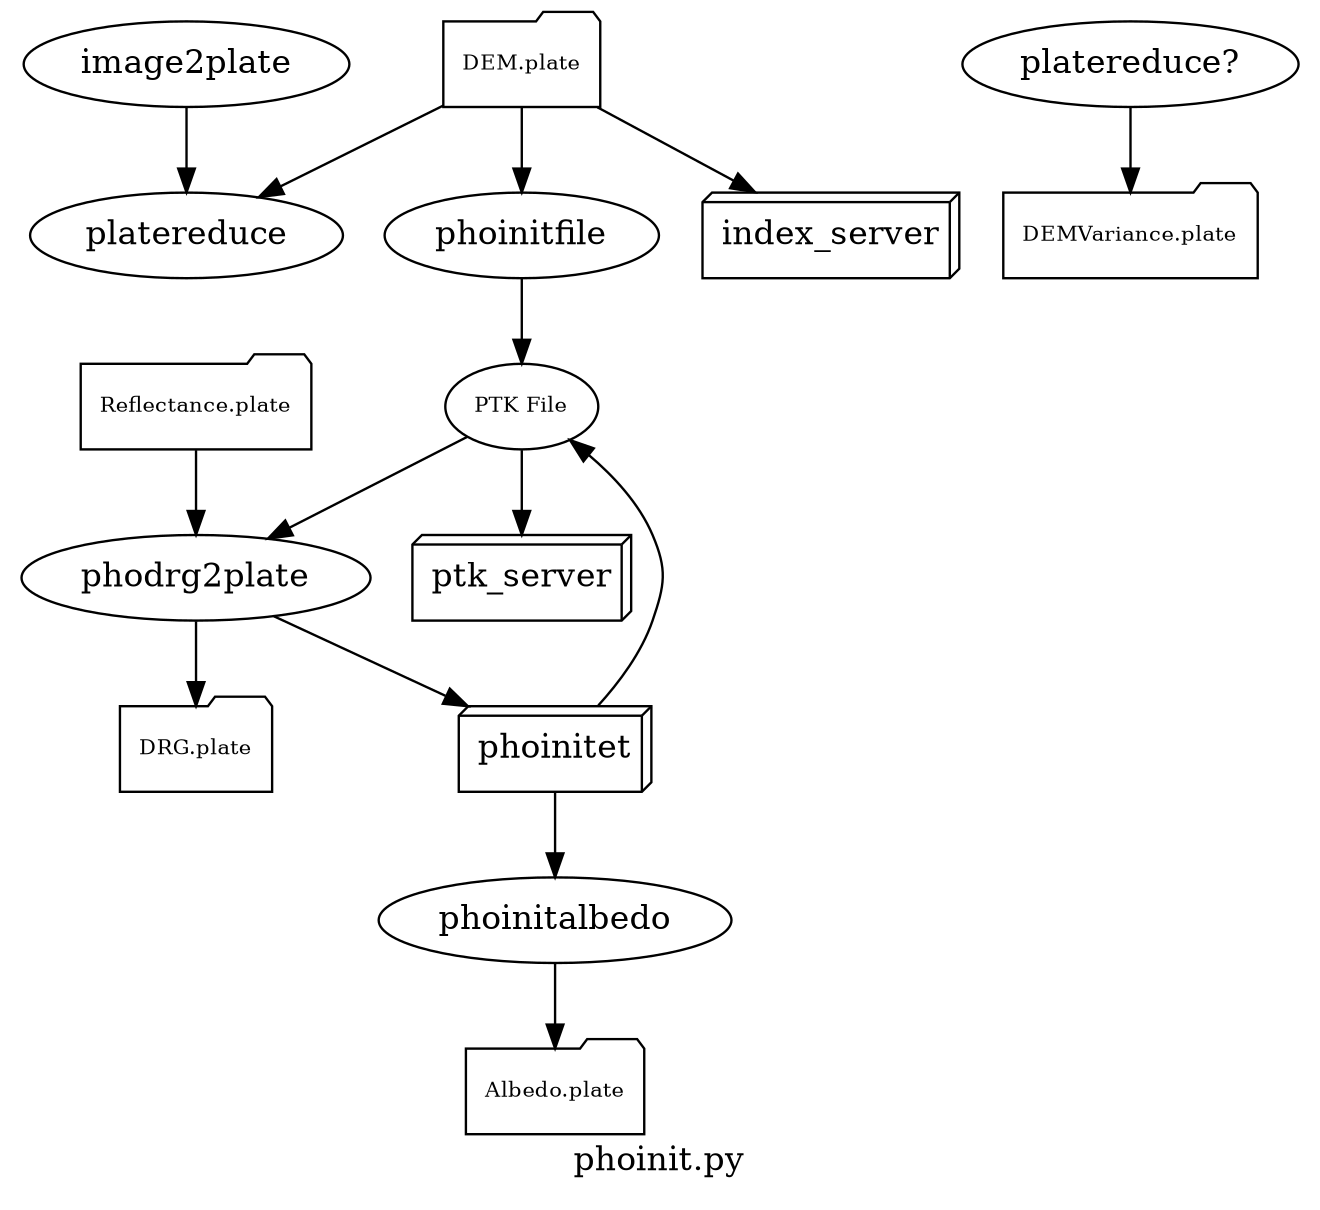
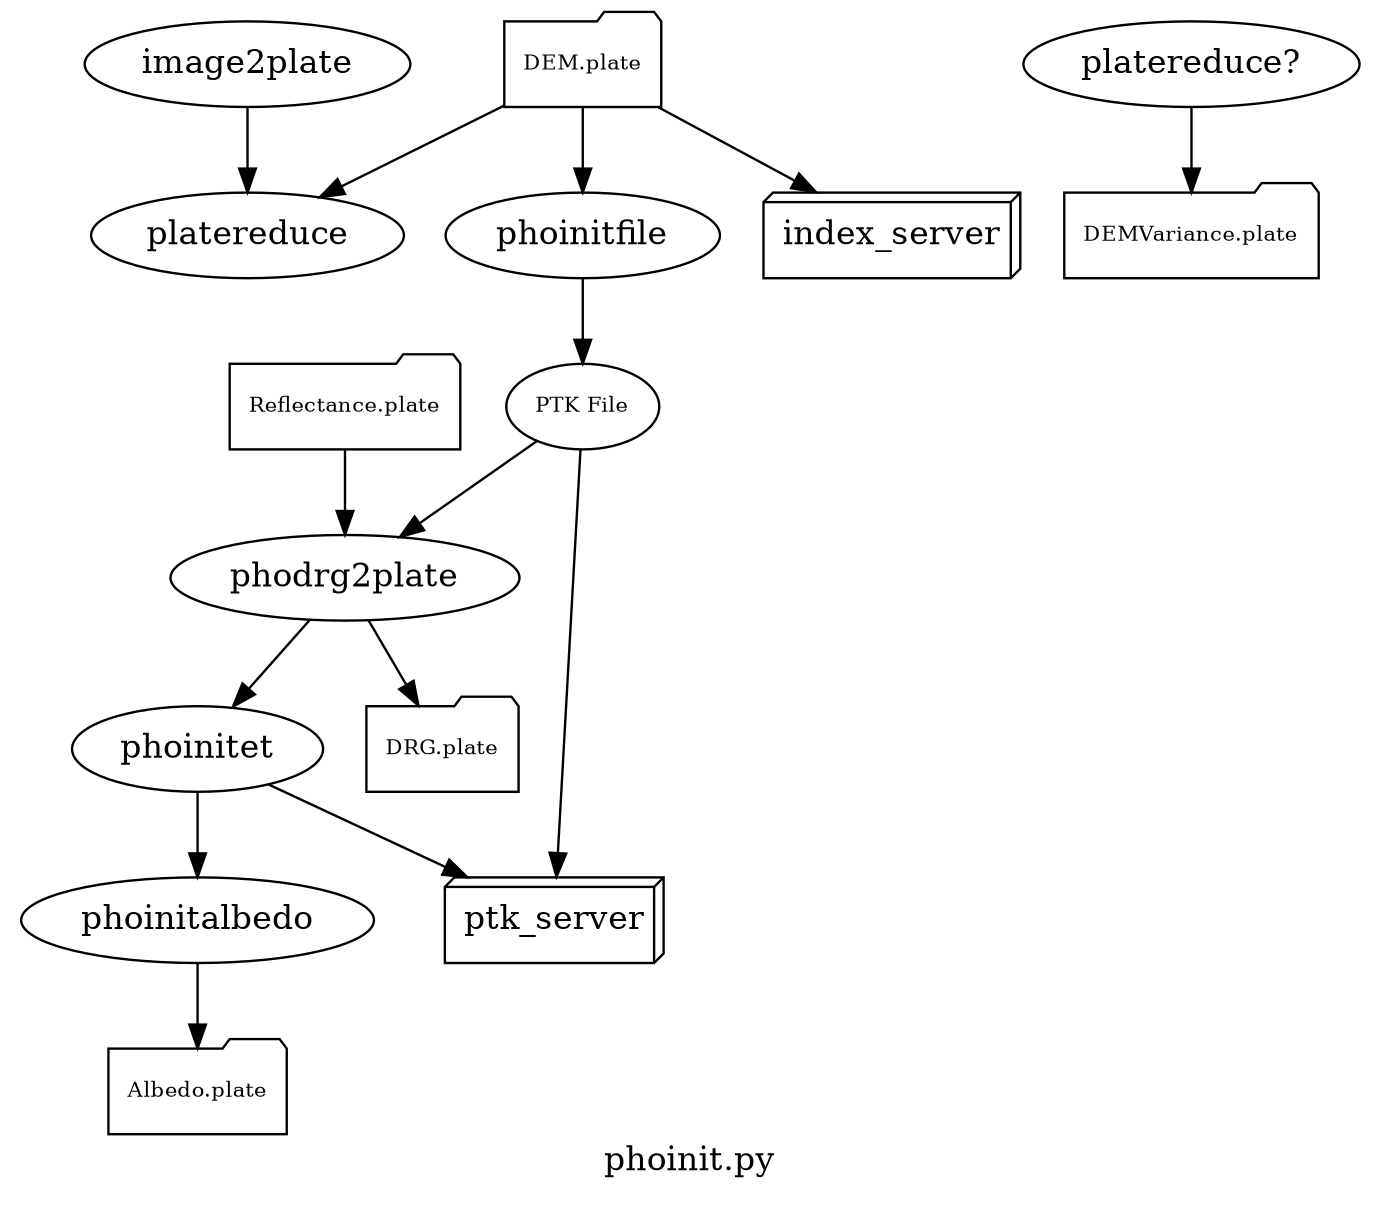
  digraph {
    label="phoinit.py"
    image2plate
    platereduce
    "DEM.plate" [fontsize=9 shape=folder style=solid]
    phoinitfile
    index_server [shape=box3d]
    "PTK File" [fontsize=9 shape=ellipse style=solid]
    phodrg2plate
    ptk_server [shape=box3d]
    "DEMVariance.plate" [fontsize=9 shape=folder style=solid]
    "platereduce?"
-   phoinitet [shape=box3d]
+   phoinitet
    "DRG.plate" [fontsize=9 shape=folder style=solid]
    phoinitalbedo
    "Reflectance.plate" [fontsize=9 shape=folder style=solid]
    "Albedo.plate" [fontsize=9 shape=folder style=solid]
    image2plate -> platereduce
    "DEM.plate" -> platereduce
    "DEM.plate" -> phoinitfile
    "DEM.plate" -> index_server
    phoinitfile -> "PTK File"
    "PTK File" -> phodrg2plate
    "PTK File" -> ptk_server
    phodrg2plate -> phoinitet
    phodrg2plate -> "DRG.plate"
    "platereduce?" -> "DEMVariance.plate"
-   phoinitet -> "PTK File"
+   phoinitet -> ptk_server
    phoinitet -> phoinitalbedo
    phoinitalbedo -> "Albedo.plate"
    "Reflectance.plate" -> phodrg2plate
  }
